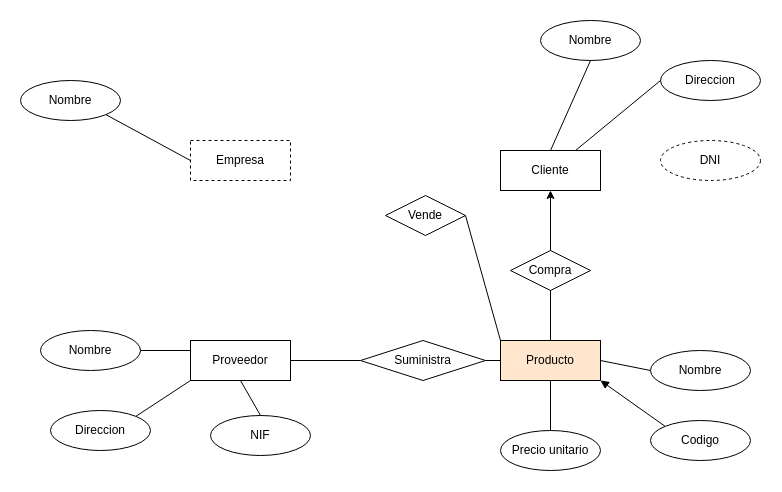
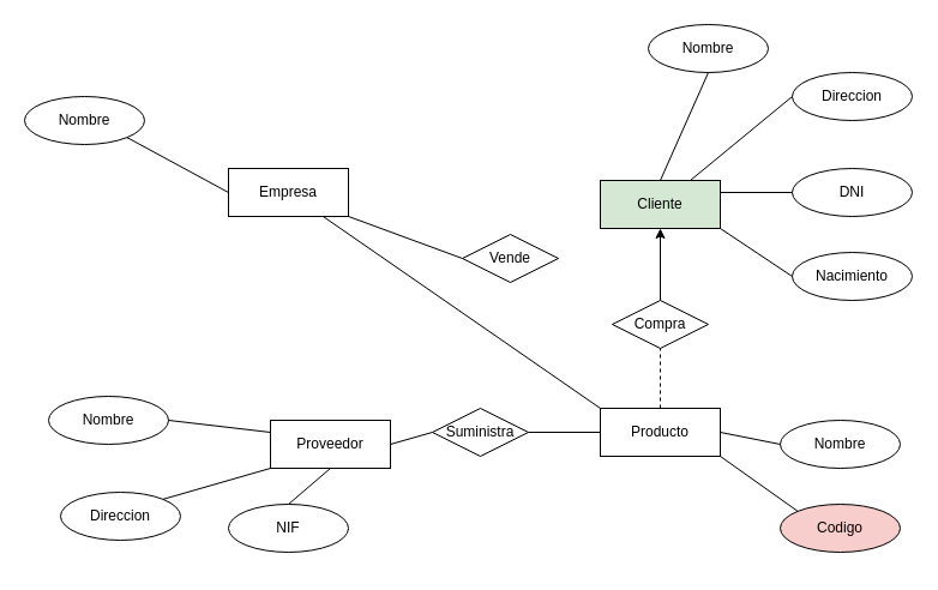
  <mxCell id="0" />
  <mxCell id="1" parent="0" />
- <mxCell id="2" value="Proveedor" style="whiteSpace=wrap;html=1;align=center;" vertex="1" parent="1"><mxGeometry x="190" y="340" width="100" height="40" as="geometry" /></mxCell>
- <mxCell id="3" value="Cliente" style="whiteSpace=wrap;html=1;align=center;" vertex="1" parent="1"><mxGeometry x="500" y="150" width="100" height="40" as="geometry" /></mxCell>
- <mxCell id="4" value="Empresa" style="whiteSpace=wrap;html=1;align=center;dashed=1;" vertex="1" parent="1"><mxGeometry x="190" y="140" width="100" height="40" as="geometry" /></mxCell>
- <mxCell id="5" value="Producto" style="whiteSpace=wrap;html=1;align=center;fillColor=#ffe6cc;" vertex="1" parent="1"><mxGeometry x="500" y="340" width="100" height="40" as="geometry" /></mxCell>
- <mxCell id="7" value="DNI" style="ellipse;whiteSpace=wrap;html=1;align=center;dashed=1;" vertex="1" parent="1"><mxGeometry x="660" y="140" width="100" height="40" as="geometry" /></mxCell>
+ <mxCell id="2" value="Proveedor" style="whiteSpace=wrap;html=1;align=center;" vertex="1" parent="1"><mxGeometry x="225" y="350" width="100" height="40" as="geometry" /></mxCell>
+ <mxCell id="3" value="Cliente" style="whiteSpace=wrap;html=1;align=center;fillColor=#d5e8d4;" vertex="1" parent="1"><mxGeometry x="500" y="150" width="100" height="40" as="geometry" /></mxCell>
+ <mxCell id="4" value="Empresa" style="whiteSpace=wrap;html=1;align=center;" vertex="1" parent="1"><mxGeometry x="190" y="140" width="100" height="40" as="geometry" /></mxCell>
+ <mxCell id="5" value="Producto" style="whiteSpace=wrap;html=1;align=center;" vertex="1" parent="1"><mxGeometry x="500" y="340" width="100" height="40" as="geometry" /></mxCell>
+ <mxCell id="6" value="Nacimiento" style="ellipse;whiteSpace=wrap;html=1;align=center;" vertex="1" parent="1"><mxGeometry x="660" y="210" width="100" height="40" as="geometry" /></mxCell>
+ <mxCell id="7" value="DNI" style="ellipse;whiteSpace=wrap;html=1;align=center;" vertex="1" parent="1"><mxGeometry x="660" y="140" width="100" height="40" as="geometry" /></mxCell>
  <mxCell id="8" value="Direccion" style="ellipse;whiteSpace=wrap;html=1;align=center;" vertex="1" parent="1"><mxGeometry x="660" y="60" width="100" height="40" as="geometry" /></mxCell>
  <mxCell id="9" value="Nombre" style="ellipse;whiteSpace=wrap;html=1;align=center;" vertex="1" parent="1"><mxGeometry x="540" y="20" width="100" height="40" as="geometry" /></mxCell>
- <mxCell id="10" value="Codigo" style="ellipse;whiteSpace=wrap;html=1;align=center;" vertex="1" parent="1"><mxGeometry x="650" y="420" width="100" height="40" as="geometry" /></mxCell>
+ <mxCell id="10" value="Codigo" style="ellipse;whiteSpace=wrap;html=1;align=center;fillColor=#f8cecc;" vertex="1" parent="1"><mxGeometry x="650" y="420" width="100" height="40" as="geometry" /></mxCell>
  <mxCell id="11" value="Nombre" style="ellipse;whiteSpace=wrap;html=1;align=center;" vertex="1" parent="1"><mxGeometry x="650" y="350" width="100" height="40" as="geometry" /></mxCell>
- <mxCell id="12" value="Precio unitario" style="ellipse;whiteSpace=wrap;html=1;align=center;" vertex="1" parent="1"><mxGeometry x="500" y="430" width="100" height="40" as="geometry" /></mxCell>
  <mxCell id="13" value="Nombre" style="ellipse;whiteSpace=wrap;html=1;align=center;" vertex="1" parent="1"><mxGeometry x="40" y="330" width="100" height="40" as="geometry" /></mxCell>
- <mxCell id="14" value="NIF" style="ellipse;whiteSpace=wrap;html=1;align=center;" vertex="1" parent="1"><mxGeometry x="210" y="415" width="100" height="40" as="geometry" /></mxCell>
+ <mxCell id="14" value="NIF" style="ellipse;whiteSpace=wrap;html=1;align=center;" vertex="1" parent="1"><mxGeometry x="190" y="420" width="100" height="40" as="geometry" /></mxCell>
  <mxCell id="15" value="Direccion" style="ellipse;whiteSpace=wrap;html=1;align=center;" vertex="1" parent="1"><mxGeometry x="50" y="410" width="100" height="40" as="geometry" /></mxCell>
  <mxCell id="16" value="Nombre" style="ellipse;whiteSpace=wrap;html=1;align=center;" vertex="1" parent="1"><mxGeometry x="20" y="80" width="100" height="40" as="geometry" /></mxCell>
  <mxCell id="17" value="" style="endArrow=none;html=1;rounded=0;exitX=1;exitY=1;exitDx=0;exitDy=0;entryX=0;entryY=0.5;entryDx=0;entryDy=0;" edge="1" parent="1" source="16" target="4"><mxGeometry width="50" height="50" relative="1" as="geometry"><mxPoint x="380" y="380" as="sourcePoint" /><mxPoint x="430" y="330" as="targetPoint" /></mxGeometry></mxCell>
  <mxCell id="18" value="" style="endArrow=none;html=1;rounded=0;exitX=1;exitY=0.5;exitDx=0;exitDy=0;entryX=0;entryY=0.25;entryDx=0;entryDy=0;" edge="1" parent="1" source="13" target="2"><mxGeometry width="50" height="50" relative="1" as="geometry"><mxPoint x="380" y="380" as="sourcePoint" /><mxPoint x="430" y="330" as="targetPoint" /></mxGeometry></mxCell>
  <mxCell id="19" value="" style="endArrow=none;html=1;rounded=0;exitX=1;exitY=0;exitDx=0;exitDy=0;entryX=0;entryY=1;entryDx=0;entryDy=0;" edge="1" parent="1" source="15" target="2"><mxGeometry width="50" height="50" relative="1" as="geometry"><mxPoint x="380" y="380" as="sourcePoint" /><mxPoint x="430" y="330" as="targetPoint" /></mxGeometry></mxCell>
  <mxCell id="20" value="" style="endArrow=none;html=1;rounded=0;exitX=0.5;exitY=0;exitDx=0;exitDy=0;entryX=0.5;entryY=1;entryDx=0;entryDy=0;" edge="1" parent="1" source="14" target="2"><mxGeometry width="50" height="50" relative="1" as="geometry"><mxPoint x="380" y="380" as="sourcePoint" /><mxPoint x="430" y="330" as="targetPoint" /></mxGeometry></mxCell>
  <mxCell id="21" value="" style="endArrow=none;html=1;rounded=0;exitX=0.5;exitY=1;exitDx=0;exitDy=0;entryX=0.5;entryY=0;entryDx=0;entryDy=0;" edge="1" parent="1" source="9" target="3"><mxGeometry width="50" height="50" relative="1" as="geometry"><mxPoint x="380" y="380" as="sourcePoint" /><mxPoint x="430" y="330" as="targetPoint" /></mxGeometry></mxCell>
  <mxCell id="22" value="" style="endArrow=none;html=1;rounded=0;exitX=0;exitY=0.5;exitDx=0;exitDy=0;entryX=0.75;entryY=0;entryDx=0;entryDy=0;" edge="1" parent="1" source="8" target="3"><mxGeometry width="50" height="50" relative="1" as="geometry"><mxPoint x="380" y="380" as="sourcePoint" /><mxPoint x="430" y="330" as="targetPoint" /></mxGeometry></mxCell>
- <mxCell id="25" value="" style="endArrow=none;html=1;rounded=0;exitX=0.5;exitY=0;exitDx=0;exitDy=0;entryX=0.5;entryY=1;entryDx=0;entryDy=0;" edge="1" parent="1" source="12" target="5"><mxGeometry width="50" height="50" relative="1" as="geometry"><mxPoint x="380" y="380" as="sourcePoint" /><mxPoint x="430" y="330" as="targetPoint" /></mxGeometry></mxCell>
+ <mxCell id="23" value="" style="endArrow=none;html=1;rounded=0;exitX=0;exitY=0.5;exitDx=0;exitDy=0;entryX=1;entryY=0.25;entryDx=0;entryDy=0;" edge="1" parent="1" source="7" target="3"><mxGeometry width="50" height="50" relative="1" as="geometry"><mxPoint x="380" y="380" as="sourcePoint" /><mxPoint x="430" y="330" as="targetPoint" /></mxGeometry></mxCell>
+ <mxCell id="24" value="" style="endArrow=none;html=1;rounded=0;exitX=0;exitY=0.5;exitDx=0;exitDy=0;entryX=1;entryY=1;entryDx=0;entryDy=0;" edge="1" parent="1" source="6" target="3"><mxGeometry width="50" height="50" relative="1" as="geometry"><mxPoint x="380" y="380" as="sourcePoint" /><mxPoint x="430" y="330" as="targetPoint" /></mxGeometry></mxCell>
  <mxCell id="26" value="" style="endArrow=none;html=1;rounded=0;exitX=0;exitY=0.5;exitDx=0;exitDy=0;entryX=1;entryY=0.5;entryDx=0;entryDy=0;" edge="1" parent="1" source="11" target="5"><mxGeometry width="50" height="50" relative="1" as="geometry"><mxPoint x="380" y="380" as="sourcePoint" /><mxPoint x="430" y="330" as="targetPoint" /></mxGeometry></mxCell>
- <mxCell id="27" value="" style="endArrow=block;html=1;rounded=0;exitX=0;exitY=0;exitDx=0;exitDy=0;entryX=1;entryY=1;entryDx=0;entryDy=0;" edge="1" parent="1" source="10" target="5"><mxGeometry width="50" height="50" relative="1" as="geometry"><mxPoint x="380" y="380" as="sourcePoint" /><mxPoint x="430" y="330" as="targetPoint" /></mxGeometry></mxCell>
+ <mxCell id="27" value="" style="endArrow=none;html=1;rounded=0;exitX=0;exitY=0;exitDx=0;exitDy=0;entryX=1;entryY=1;entryDx=0;entryDy=0;" edge="1" parent="1" source="10" target="5"><mxGeometry width="50" height="50" relative="1" as="geometry"><mxPoint x="380" y="380" as="sourcePoint" /><mxPoint x="430" y="330" as="targetPoint" /></mxGeometry></mxCell>
  <mxCell id="28" value="Compra" style="shape=rhombus;perimeter=rhombusPerimeter;whiteSpace=wrap;html=1;align=center;" vertex="1" parent="1"><mxGeometry x="510" y="250" width="80" height="40" as="geometry" /></mxCell>
  <mxCell id="29" value="Vende" style="shape=rhombus;perimeter=rhombusPerimeter;whiteSpace=wrap;html=1;align=center;" vertex="1" parent="1"><mxGeometry x="385" y="195" width="80" height="40" as="geometry" /></mxCell>
- <mxCell id="31" value="" style="endArrow=none;html=1;rounded=0;exitX=0.5;exitY=0;exitDx=0;exitDy=0;entryX=0.5;entryY=1;entryDx=0;entryDy=0;" edge="1" parent="1" source="5" target="28"><mxGeometry width="50" height="50" relative="1" as="geometry"><mxPoint x="380" y="380" as="sourcePoint" /><mxPoint x="430" y="330" as="targetPoint" /></mxGeometry></mxCell>
+ <mxCell id="30" value="" style="endArrow=none;html=1;rounded=0;exitX=1;exitY=1;exitDx=0;exitDy=0;entryX=0;entryY=0.5;entryDx=0;entryDy=0;" edge="1" parent="1" source="4" target="29"><mxGeometry width="50" height="50" relative="1" as="geometry"><mxPoint x="380" y="380" as="sourcePoint" /><mxPoint x="430" y="330" as="targetPoint" /></mxGeometry></mxCell>
+ <mxCell id="31" value="" style="endArrow=none;html=1;rounded=0;exitX=0.5;exitY=0;exitDx=0;exitDy=0;entryX=0.5;entryY=1;entryDx=0;entryDy=0;dashed=1;" edge="1" parent="1" source="5" target="28"><mxGeometry width="50" height="50" relative="1" as="geometry"><mxPoint x="380" y="380" as="sourcePoint" /><mxPoint x="430" y="330" as="targetPoint" /></mxGeometry></mxCell>
  <mxCell id="32" value="" style="endArrow=classic;html=1;rounded=0;exitX=0.5;exitY=0;exitDx=0;exitDy=0;entryX=0.5;entryY=1;entryDx=0;entryDy=0;" edge="1" parent="1" source="28" target="3"><mxGeometry width="50" height="50" relative="1" as="geometry"><mxPoint x="380" y="380" as="sourcePoint" /><mxPoint x="430" y="330" as="targetPoint" /></mxGeometry></mxCell>
- <mxCell id="33" value="Suministra" style="shape=rhombus;perimeter=rhombusPerimeter;whiteSpace=wrap;html=1;align=center;" vertex="1" parent="1"><mxGeometry x="360" y="340" width="125" height="40" as="geometry" /></mxCell>
+ <mxCell id="33" value="Suministra" style="shape=rhombus;perimeter=rhombusPerimeter;whiteSpace=wrap;html=1;align=center;" vertex="1" parent="1"><mxGeometry x="360" y="340" width="80" height="40" as="geometry" /></mxCell>
  <mxCell id="34" value="" style="endArrow=none;html=1;rounded=0;exitX=1;exitY=0.5;exitDx=0;exitDy=0;entryX=0;entryY=0.5;entryDx=0;entryDy=0;" edge="1" parent="1" source="2" target="33"><mxGeometry width="50" height="50" relative="1" as="geometry"><mxPoint x="380" y="380" as="sourcePoint" /><mxPoint x="430" y="330" as="targetPoint" /></mxGeometry></mxCell>
  <mxCell id="35" value="" style="endArrow=none;html=1;rounded=0;exitX=0;exitY=0.5;exitDx=0;exitDy=0;entryX=1;entryY=0.5;entryDx=0;entryDy=0;" edge="1" parent="1" source="5" target="33"><mxGeometry width="50" height="50" relative="1" as="geometry"><mxPoint x="380" y="380" as="sourcePoint" /><mxPoint x="430" y="330" as="targetPoint" /></mxGeometry></mxCell>
- <mxCell id="36" value="" style="endArrow=none;html=1;rounded=0;entryX=1;entryY=0.5;entryDx=0;entryDy=0;exitX=0;exitY=0;exitDx=0;exitDy=0;" edge="1" parent="1" source="5" target="29"><mxGeometry width="50" height="50" relative="1" as="geometry"><mxPoint x="380" y="380" as="sourcePoint" /><mxPoint x="430" y="330" as="targetPoint" /></mxGeometry></mxCell>
+ <mxCell id="36" value="" style="endArrow=none;html=1;rounded=0;exitX=0;exitY=0;exitDx=0;exitDy=0;" edge="1" parent="1" source="5" target="4"><mxGeometry width="50" height="50" relative="1" as="geometry"><mxPoint x="380" y="380" as="sourcePoint" /><mxPoint x="430" y="330" as="targetPoint" /></mxGeometry></mxCell>
